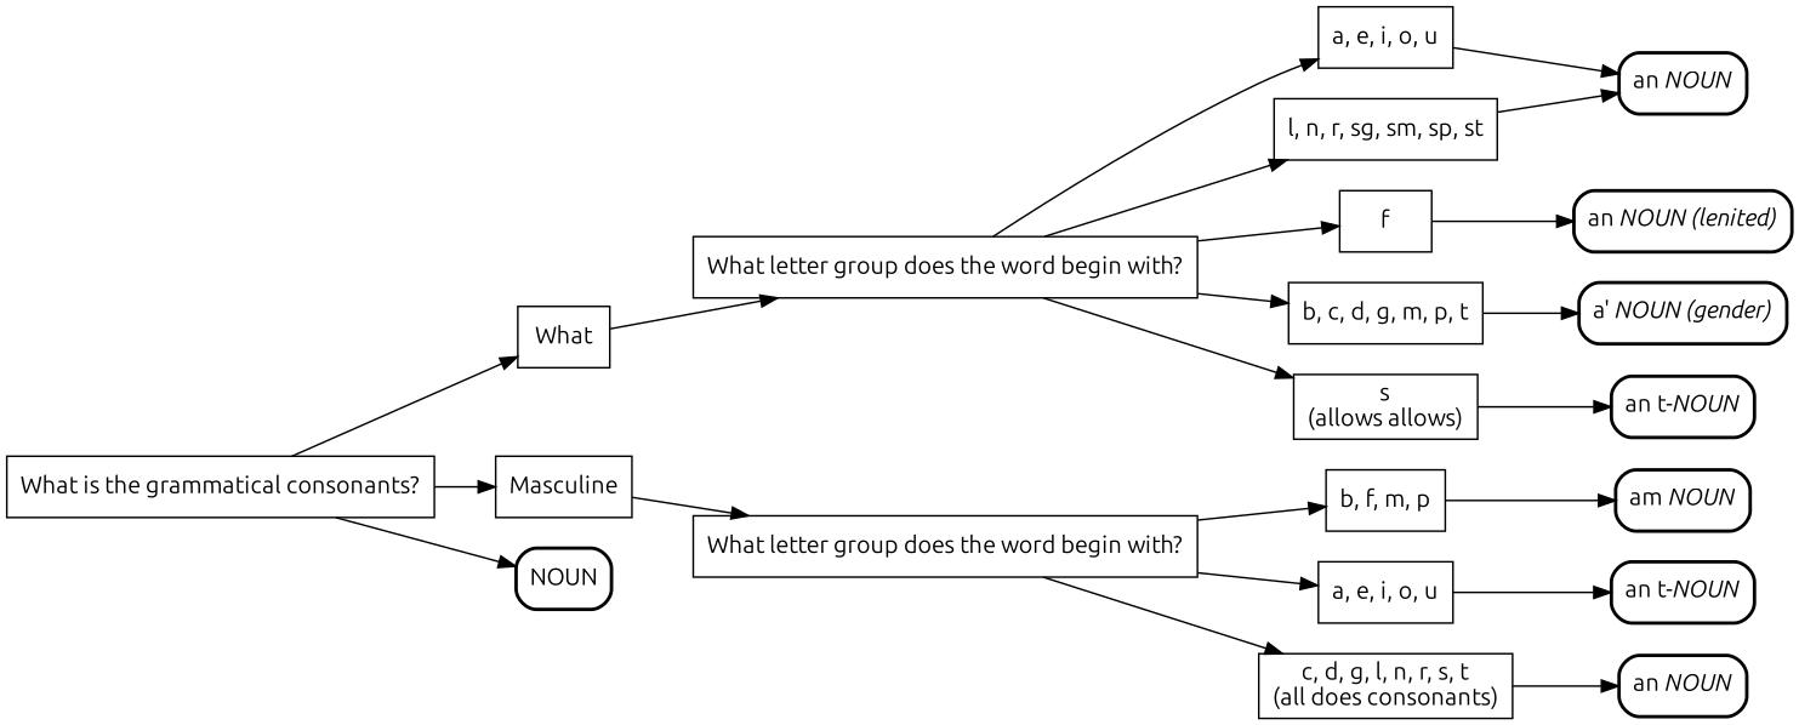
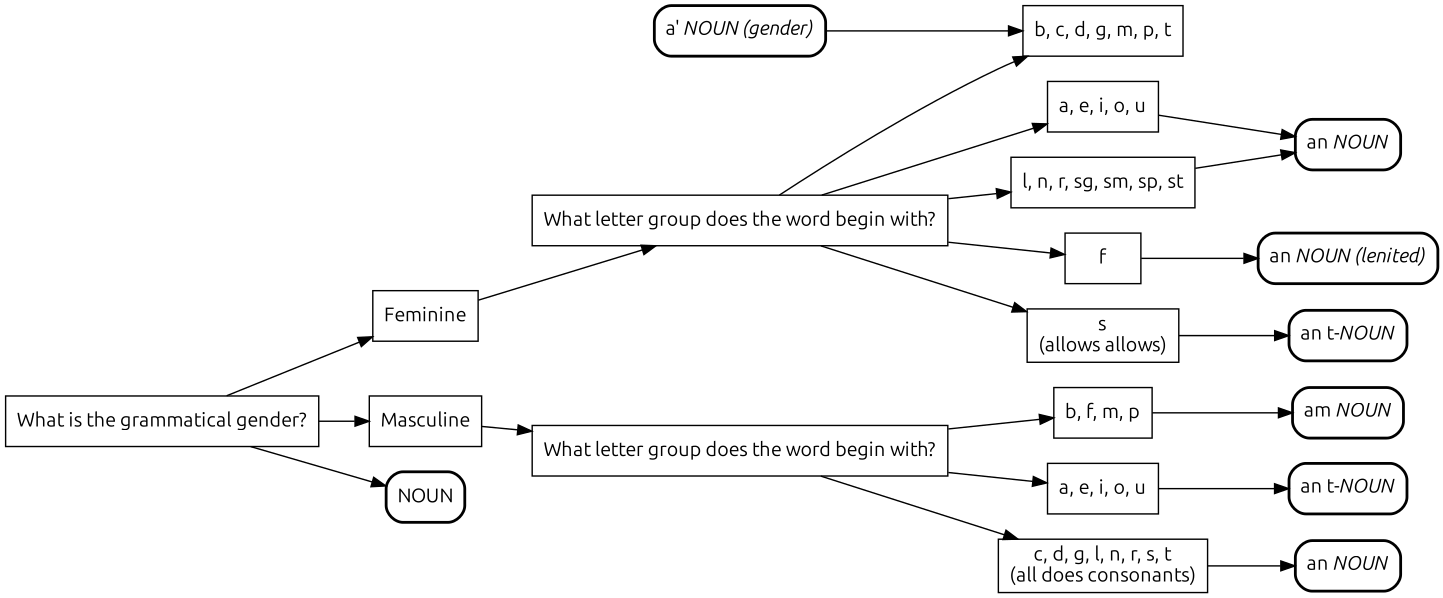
  digraph {
    fontname=Ubuntu
    rankdir=LR
    node [fontname=Ubuntu shape=box]
    edge [fontname=Ubuntu]
-   n1 [label=What]
+   n1 [label=Feminine]
    n2 [label=Masculine]
    n3 [label="What letter group does the word begin with?"]
    n4 [label="What letter group does the word begin with?"]
    n5 [label="a, e, i, o, u"]
    n6 [label=f]
    n7 [label="b, c, d, g, m, p, t"]
    n8 [label="l, n, r, sg, sm, sp, st"]
    n9 [label="s\n(allows allows)"]
    n10 [label="b, f, m, p"]
    n11 [label="a, e, i, o, u"]
    n12 [label="c, d, g, l, n, r, s, t\n(all does consonants)"]
    n13 [label=NOUN style="rounded, bold"]
-   n14 [label="What is the grammatical consonants?"]
+   n14 [label="What is the grammatical gender?"]
    n15 [label=<an <i>NOUN</i>> style="rounded, bold"]
    n16 [label=<an <i>NOUN (lenited)</i>> style="rounded, bold"]
    n17 [label=<a' <i>NOUN (gender)</i>> style="rounded, bold"]
    n18 [label=<an t-<i>NOUN</i>> style="rounded, bold"]
    n19 [label=<am <i>NOUN</i>> style="rounded, bold"]
    n20 [label=<an t-<i>NOUN</i>> style="rounded, bold"]
    n21 [label=<an <i>NOUN</i>> style="rounded, bold"]
    subgraph sub_1 {
      rank=same
      n1
      n2
    }
    subgraph sub_2 {
      rank=same
      n3
      n4
    }
    n1 -> n3
    n2 -> n4
    n3 -> n5
    n3 -> n6
    n3 -> n7
    n3 -> n8
    n3 -> n9
    n4 -> n10
    n4 -> n11
    n4 -> n12
    n5 -> n15
    n6 -> n16
-   n7 -> n17
+   n17 -> n7
    n8 -> n15
    n9 -> n18
    n10 -> n19
    n11 -> n20
    n12 -> n21
    n14 -> n1
    n14 -> n2
    n14 -> n13
  }
